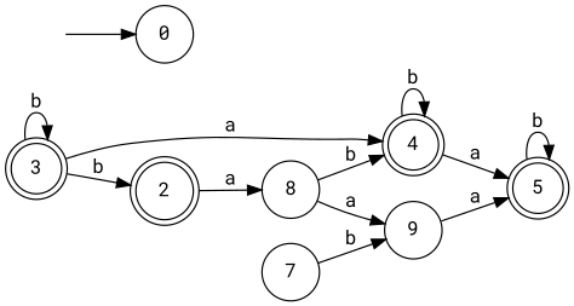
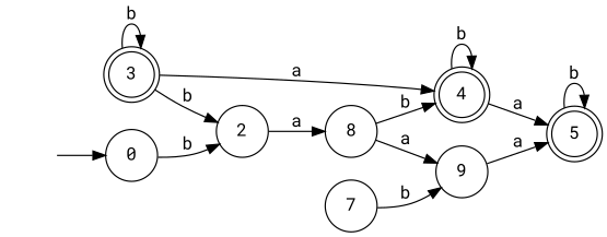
  digraph {
    fontname="Roboto Mono"
    rankdir=LR
    node [fontname="Roboto Mono" margin=0.1 shape=circle]
    edge [fontname="Roboto Mono"]
    3 [margin=0 shape=doublecircle]
    4 [margin=0 shape=doublecircle]
-   2 [shape=doublecircle]
+   2
    5 [margin=0 shape=doublecircle]
    " " [color=white width=0]
    n6 [label=0]
    8
    9
    7
    3 -> 3 [label=b]
    3 -> 4 [label=a]
    3 -> 2 [label=b]
    4 -> 4 [label=b]
    4 -> 5 [label=a]
    2 -> 8 [label=a]
    5 -> 5 [label=b]
    " " -> n6
+   n6 -> 2 [label=b]
    8 -> 4 [label=b]
    8 -> 9 [label=a]
    9 -> 5 [label=a]
    7 -> 9 [label=b]
  }
